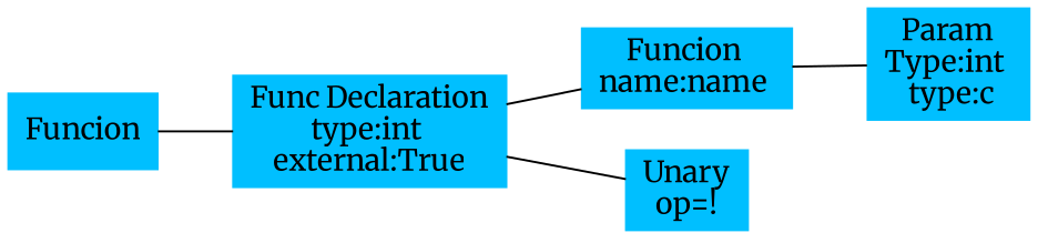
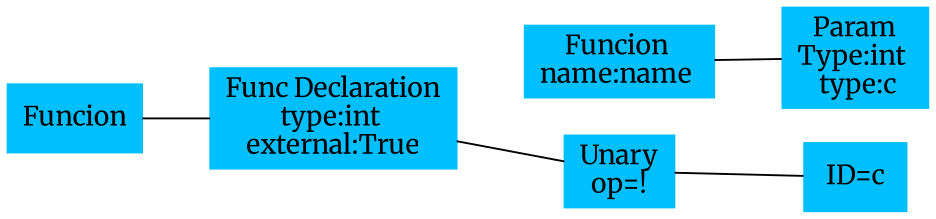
  digraph {
    fontname=Merriweather
    rankdir=LR
    node [color=deepskyblue fontname=Merriweather shape=box style=filled]
    edge [arrowhead=none fontname=Merriweather]
    n1 [label=Funcion]
    n2 [label="Func Declaration\ntype:int \nexternal:True\n"]
    n3 [label="Funcion \nname:name \n"]
    n4 [label="Unary\nop=!"]
    n5 [label="Param\nType:int \n type:c"]
+   n6 [label="ID=c"]
    n1 -> n2
-   n2 -> n3
    n2 -> n4
    n3 -> n5
+   n4 -> n6
  }
